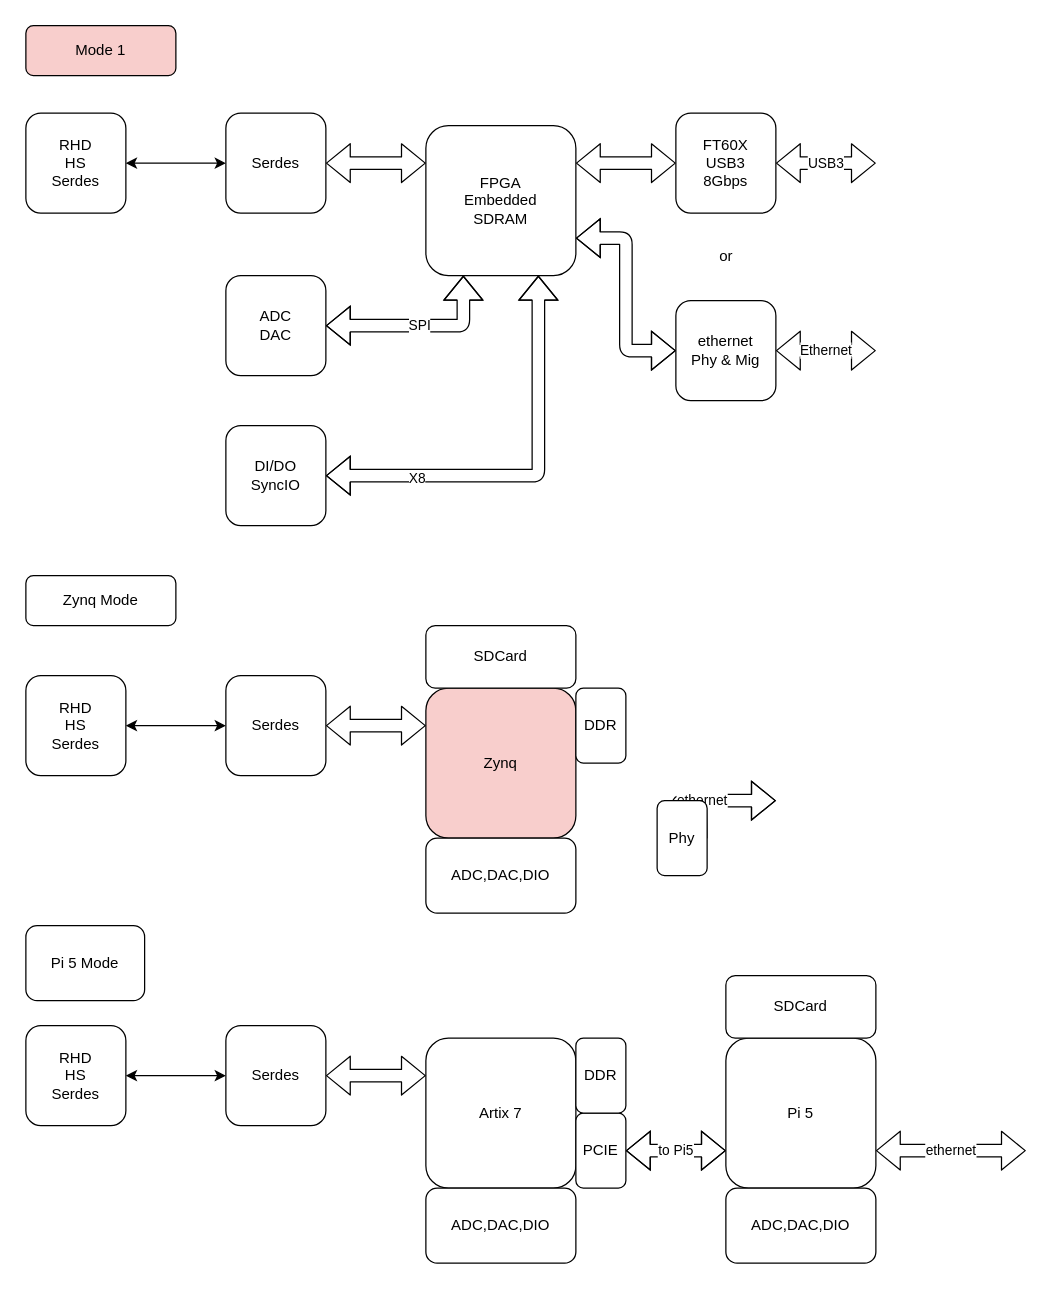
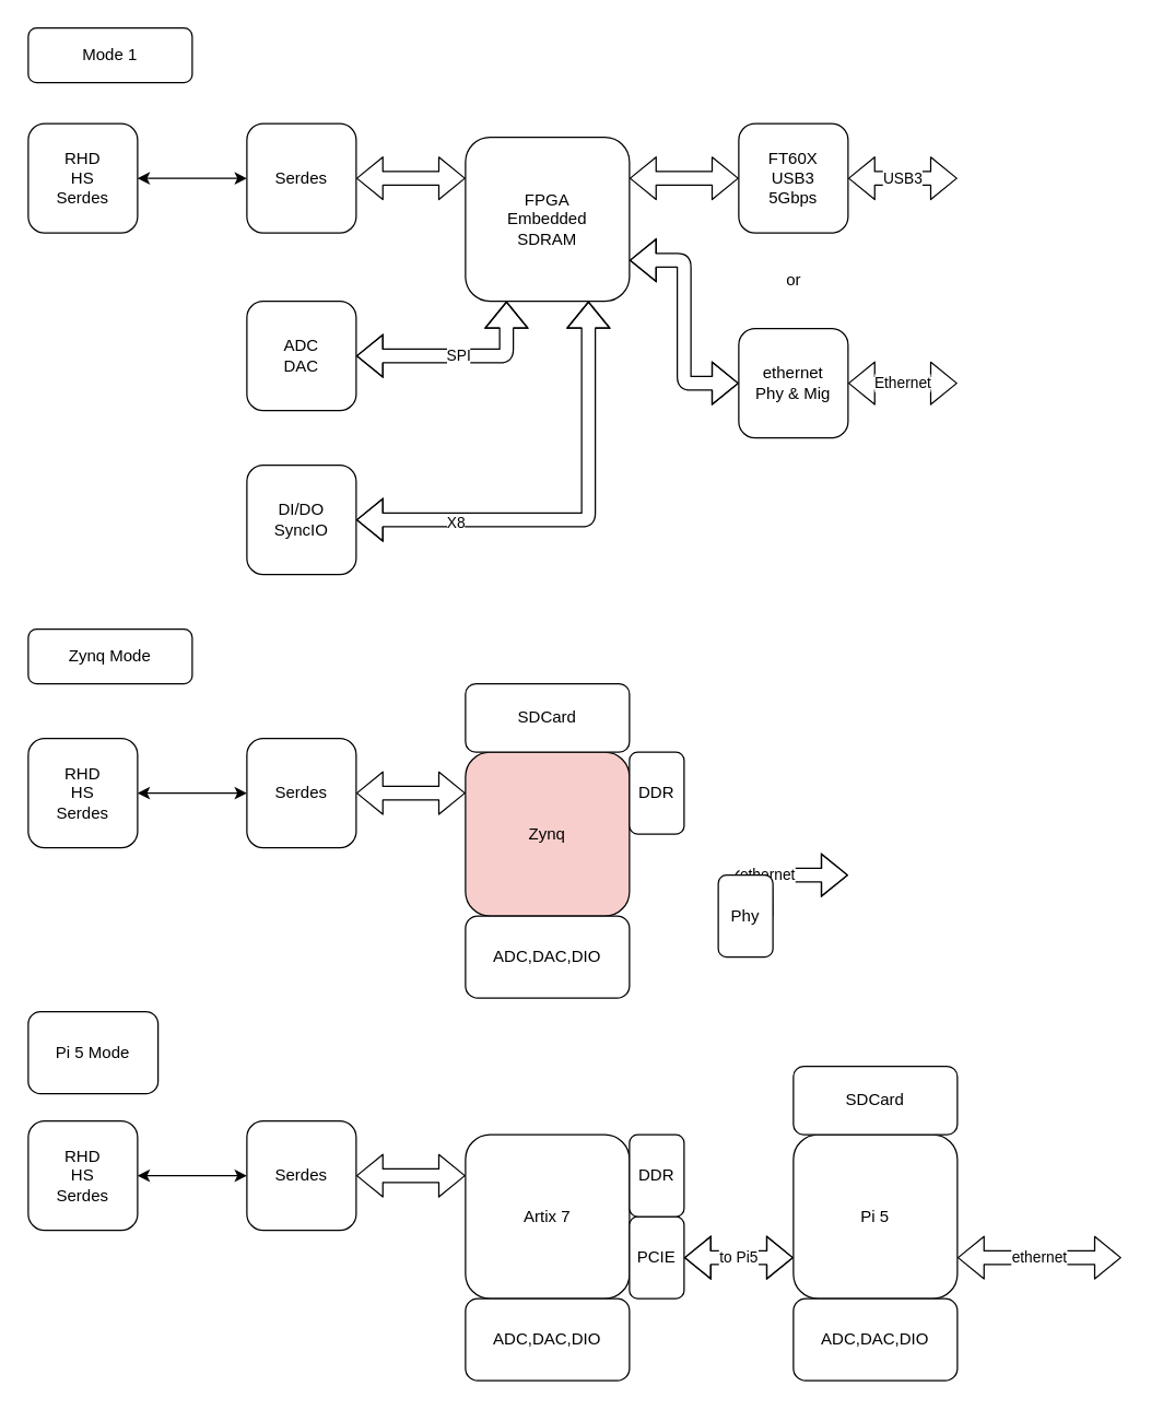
  <mxCell id="0" />
  <mxCell id="1" parent="0" />
  <mxCell id="2" style="edgeStyle=none;html=1;exitX=1;exitY=0.5;exitDx=0;exitDy=0;entryX=0;entryY=0.5;entryDx=0;entryDy=0;startArrow=classic;startFill=1;" edge="1" parent="1" source="3" target="8"><mxGeometry relative="1" as="geometry" /></mxCell>
  <mxCell id="3" value="RHD&lt;br&gt;HS&lt;br&gt;Serdes" style="rounded=1;whiteSpace=wrap;html=1;" vertex="1" parent="1"><mxGeometry x="20" y="90" width="80" height="80" as="geometry" /></mxCell>
  <mxCell id="4" style="edgeStyle=none;shape=flexArrow;html=1;exitX=1;exitY=0.75;exitDx=0;exitDy=0;entryX=0;entryY=0.5;entryDx=0;entryDy=0;startArrow=classic;startFill=1;" edge="1" parent="1" source="6" target="17"><mxGeometry relative="1" as="geometry"><Array as="points"><mxPoint x="500" y="190" /><mxPoint x="500" y="280" /></Array></mxGeometry></mxCell>
  <mxCell id="5" style="edgeStyle=none;shape=flexArrow;html=1;exitX=1;exitY=0.25;exitDx=0;exitDy=0;entryX=0;entryY=0.5;entryDx=0;entryDy=0;startArrow=classic;startFill=1;" edge="1" parent="1" source="6" target="15"><mxGeometry relative="1" as="geometry" /></mxCell>
  <mxCell id="6" value="FPGA&lt;br&gt;Embedded&lt;br&gt;SDRAM" style="rounded=1;whiteSpace=wrap;html=1;" vertex="1" parent="1"><mxGeometry x="340" y="100" width="120" height="120" as="geometry" /></mxCell>
  <mxCell id="7" style="edgeStyle=none;shape=flexArrow;html=1;exitX=1;exitY=0.5;exitDx=0;exitDy=0;entryX=0;entryY=0.25;entryDx=0;entryDy=0;startArrow=classic;startFill=1;" edge="1" parent="1" source="8" target="6"><mxGeometry relative="1" as="geometry" /></mxCell>
  <mxCell id="8" value="Serdes" style="rounded=1;whiteSpace=wrap;html=1;" vertex="1" parent="1"><mxGeometry x="180" y="90" width="80" height="80" as="geometry" /></mxCell>
  <mxCell id="9" value="SPI" style="edgeStyle=none;shape=flexArrow;html=1;exitX=1;exitY=0.5;exitDx=0;exitDy=0;entryX=0.25;entryY=1;entryDx=0;entryDy=0;startArrow=classic;startFill=1;" edge="1" parent="1" source="10" target="6"><mxGeometry relative="1" as="geometry"><Array as="points"><mxPoint x="370" y="260" /></Array></mxGeometry></mxCell>
  <mxCell id="10" value="ADC&lt;br&gt;DAC" style="rounded=1;whiteSpace=wrap;html=1;" vertex="1" parent="1"><mxGeometry x="180" y="220" width="80" height="80" as="geometry" /></mxCell>
  <mxCell id="11" style="edgeStyle=none;shape=flexArrow;html=1;exitX=1;exitY=0.5;exitDx=0;exitDy=0;entryX=0.75;entryY=1;entryDx=0;entryDy=0;startArrow=classic;startFill=1;" edge="1" parent="1" source="13" target="6"><mxGeometry relative="1" as="geometry"><Array as="points"><mxPoint x="430" y="380" /></Array></mxGeometry></mxCell>
  <mxCell id="12" value="X8" style="edgeLabel;html=1;align=center;verticalAlign=middle;resizable=0;points=[];" vertex="1" connectable="0" parent="11"><mxGeometry x="-0.562" y="-1" relative="1" as="geometry"><mxPoint as="offset" /></mxGeometry></mxCell>
  <mxCell id="13" value="DI/DO&lt;br&gt;SyncIO" style="rounded=1;whiteSpace=wrap;html=1;" vertex="1" parent="1"><mxGeometry x="180" y="340" width="80" height="80" as="geometry" /></mxCell>
  <mxCell id="14" value="USB3" style="edgeStyle=none;shape=flexArrow;html=1;exitX=1;exitY=0.5;exitDx=0;exitDy=0;startArrow=classic;startFill=1;" edge="1" parent="1" source="15"><mxGeometry relative="1" as="geometry"><mxPoint x="700" y="130" as="targetPoint" /></mxGeometry></mxCell>
- <mxCell id="15" value="FT60X&lt;br&gt;USB3&lt;br&gt;8Gbps" style="rounded=1;whiteSpace=wrap;html=1;" vertex="1" parent="1"><mxGeometry x="540" y="90" width="80" height="80" as="geometry" /></mxCell>
+ <mxCell id="15" value="FT60X&lt;br&gt;USB3&lt;br&gt;5Gbps" style="rounded=1;whiteSpace=wrap;html=1;" vertex="1" parent="1"><mxGeometry x="540" y="90" width="80" height="80" as="geometry" /></mxCell>
  <mxCell id="16" value="Ethernet" style="edgeStyle=none;shape=flexArrow;html=1;exitX=1;exitY=0.5;exitDx=0;exitDy=0;startArrow=classic;startFill=1;" edge="1" parent="1" source="17"><mxGeometry relative="1" as="geometry"><mxPoint x="700" y="280" as="targetPoint" /></mxGeometry></mxCell>
  <mxCell id="17" value="ethernet&lt;br&gt;Phy &amp;amp; Mig" style="rounded=1;whiteSpace=wrap;html=1;" vertex="1" parent="1"><mxGeometry x="540" y="240" width="80" height="80" as="geometry" /></mxCell>
  <mxCell id="18" value="or" style="text;html=1;align=center;verticalAlign=middle;resizable=0;points=[];autosize=1;strokeColor=none;fillColor=none;" vertex="1" parent="1"><mxGeometry x="565" y="190" width="30" height="30" as="geometry" /></mxCell>
  <mxCell id="19" style="edgeStyle=none;html=1;exitX=1;exitY=0.5;exitDx=0;exitDy=0;entryX=0;entryY=0.5;entryDx=0;entryDy=0;startArrow=classic;startFill=1;" edge="1" parent="1" source="20" target="23"><mxGeometry relative="1" as="geometry" /></mxCell>
  <mxCell id="20" value="RHD&lt;br&gt;HS&lt;br&gt;Serdes" style="rounded=1;whiteSpace=wrap;html=1;" vertex="1" parent="1"><mxGeometry x="20" y="540" width="80" height="80" as="geometry" /></mxCell>
  <mxCell id="21" value="Zynq" style="rounded=1;whiteSpace=wrap;html=1;fillColor=#f8cecc;" vertex="1" parent="1"><mxGeometry x="340" y="550" width="120" height="120" as="geometry" /></mxCell>
  <mxCell id="22" style="edgeStyle=none;shape=flexArrow;html=1;exitX=1;exitY=0.5;exitDx=0;exitDy=0;entryX=0;entryY=0.25;entryDx=0;entryDy=0;startArrow=classic;startFill=1;" edge="1" parent="1" source="23" target="21"><mxGeometry relative="1" as="geometry" /></mxCell>
  <mxCell id="23" value="Serdes" style="rounded=1;whiteSpace=wrap;html=1;" vertex="1" parent="1"><mxGeometry x="180" y="540" width="80" height="80" as="geometry" /></mxCell>
  <mxCell id="24" value="ethernet" style="edgeStyle=none;shape=flexArrow;html=1;exitX=1;exitY=0.5;exitDx=0;exitDy=0;startArrow=classic;startFill=1;" edge="1" parent="1" source="25"><mxGeometry relative="1" as="geometry"><mxPoint x="620" y="640" as="targetPoint" /><Array as="points"><mxPoint x="540" y="640" /></Array></mxGeometry></mxCell>
  <mxCell id="25" value="Phy" style="rounded=1;whiteSpace=wrap;html=1;" vertex="1" parent="1"><mxGeometry x="525" y="640" width="40" height="60" as="geometry" /></mxCell>
  <mxCell id="26" value="DDR" style="rounded=1;whiteSpace=wrap;html=1;" vertex="1" parent="1"><mxGeometry x="460" y="550" width="40" height="60" as="geometry" /></mxCell>
- <mxCell id="27" value="Mode 1" style="rounded=1;whiteSpace=wrap;html=1;fillColor=#f8cecc;" vertex="1" parent="1"><mxGeometry x="20" y="20" width="120" height="40" as="geometry" /></mxCell>
+ <mxCell id="27" value="Mode 1" style="rounded=1;whiteSpace=wrap;html=1;" vertex="1" parent="1"><mxGeometry x="20" y="20" width="120" height="40" as="geometry" /></mxCell>
  <mxCell id="28" value="Zynq Mode" style="rounded=1;whiteSpace=wrap;html=1;" vertex="1" parent="1"><mxGeometry x="20" y="460" width="120" height="40" as="geometry" /></mxCell>
  <mxCell id="29" value="SDCard" style="rounded=1;whiteSpace=wrap;html=1;" vertex="1" parent="1"><mxGeometry x="340" y="500" width="120" height="50" as="geometry" /></mxCell>
  <mxCell id="30" style="edgeStyle=none;html=1;exitX=1;exitY=0.5;exitDx=0;exitDy=0;entryX=0;entryY=0.5;entryDx=0;entryDy=0;startArrow=classic;startFill=1;" edge="1" parent="1" source="31" target="34"><mxGeometry relative="1" as="geometry" /></mxCell>
  <mxCell id="31" value="RHD&lt;br&gt;HS&lt;br&gt;Serdes" style="rounded=1;whiteSpace=wrap;html=1;" vertex="1" parent="1"><mxGeometry x="20" y="820" width="80" height="80" as="geometry" /></mxCell>
  <mxCell id="32" value="Artix 7" style="rounded=1;whiteSpace=wrap;html=1;" vertex="1" parent="1"><mxGeometry x="340" y="830" width="120" height="120" as="geometry" /></mxCell>
  <mxCell id="33" style="edgeStyle=none;shape=flexArrow;html=1;exitX=1;exitY=0.5;exitDx=0;exitDy=0;entryX=0;entryY=0.25;entryDx=0;entryDy=0;startArrow=classic;startFill=1;" edge="1" parent="1" source="34" target="32"><mxGeometry relative="1" as="geometry" /></mxCell>
  <mxCell id="34" value="Serdes" style="rounded=1;whiteSpace=wrap;html=1;" vertex="1" parent="1"><mxGeometry x="180" y="820" width="80" height="80" as="geometry" /></mxCell>
  <mxCell id="35" value="to Pi5" style="edgeStyle=none;shape=flexArrow;html=1;exitX=1;exitY=0.5;exitDx=0;exitDy=0;startArrow=classic;startFill=1;" edge="1" parent="1" source="36"><mxGeometry relative="1" as="geometry"><mxPoint x="580" y="920" as="targetPoint" /><Array as="points"><mxPoint x="540" y="920" /></Array></mxGeometry></mxCell>
  <mxCell id="36" value="PCIE" style="rounded=1;whiteSpace=wrap;html=1;" vertex="1" parent="1"><mxGeometry x="460" y="890" width="40" height="60" as="geometry" /></mxCell>
  <mxCell id="37" value="DDR" style="rounded=1;whiteSpace=wrap;html=1;" vertex="1" parent="1"><mxGeometry x="460" y="830" width="40" height="60" as="geometry" /></mxCell>
  <mxCell id="38" value="Pi 5 Mode" style="rounded=1;whiteSpace=wrap;html=1;" vertex="1" parent="1"><mxGeometry x="20" y="740" width="95" height="60" as="geometry" /></mxCell>
  <mxCell id="39" value="ethernet" style="edgeStyle=none;shape=flexArrow;html=1;exitX=1;exitY=0.75;exitDx=0;exitDy=0;startArrow=classic;startFill=1;" edge="1" parent="1" source="40"><mxGeometry relative="1" as="geometry"><mxPoint x="820" y="920" as="targetPoint" /></mxGeometry></mxCell>
  <mxCell id="40" value="Pi 5" style="rounded=1;whiteSpace=wrap;html=1;" vertex="1" parent="1"><mxGeometry x="580" y="830" width="120" height="120" as="geometry" /></mxCell>
  <mxCell id="41" value="SDCard" style="rounded=1;whiteSpace=wrap;html=1;" vertex="1" parent="1"><mxGeometry x="580" y="780" width="120" height="50" as="geometry" /></mxCell>
  <mxCell id="42" value="ADC,DAC,DIO" style="rounded=1;whiteSpace=wrap;html=1;" vertex="1" parent="1"><mxGeometry x="340" y="670" width="120" height="60" as="geometry" /></mxCell>
  <mxCell id="43" value="ADC,DAC,DIO" style="rounded=1;whiteSpace=wrap;html=1;" vertex="1" parent="1"><mxGeometry x="340" y="950" width="120" height="60" as="geometry" /></mxCell>
  <mxCell id="44" value="ADC,DAC,DIO" style="rounded=1;whiteSpace=wrap;html=1;" vertex="1" parent="1"><mxGeometry x="580" y="950" width="120" height="60" as="geometry" /></mxCell>
